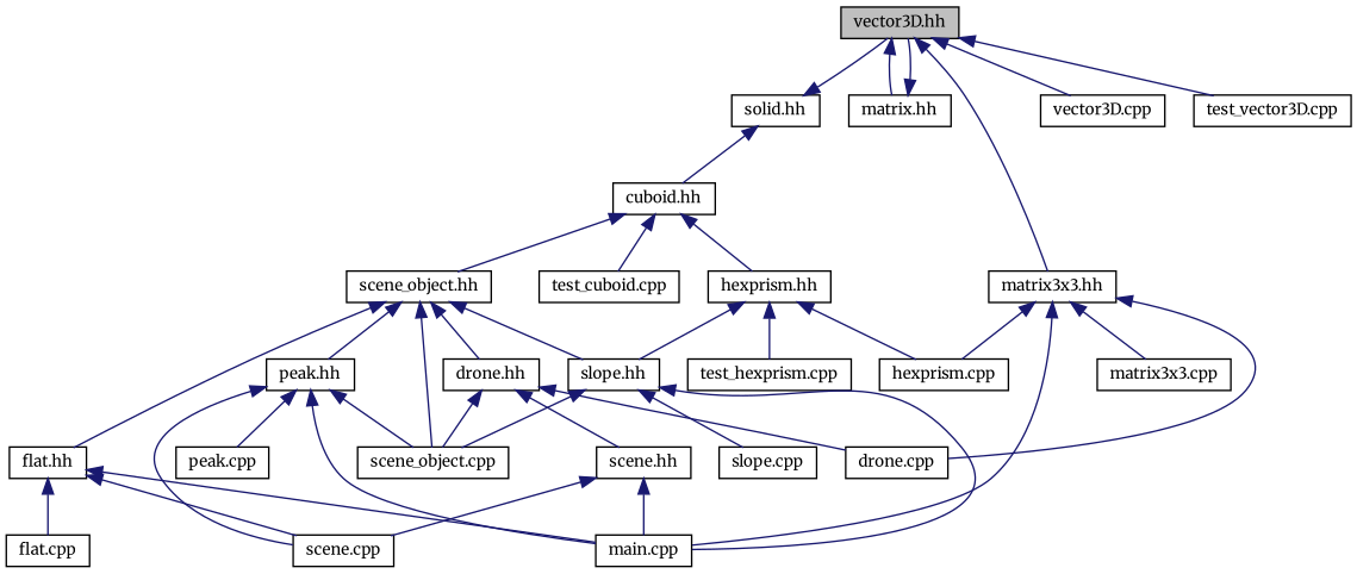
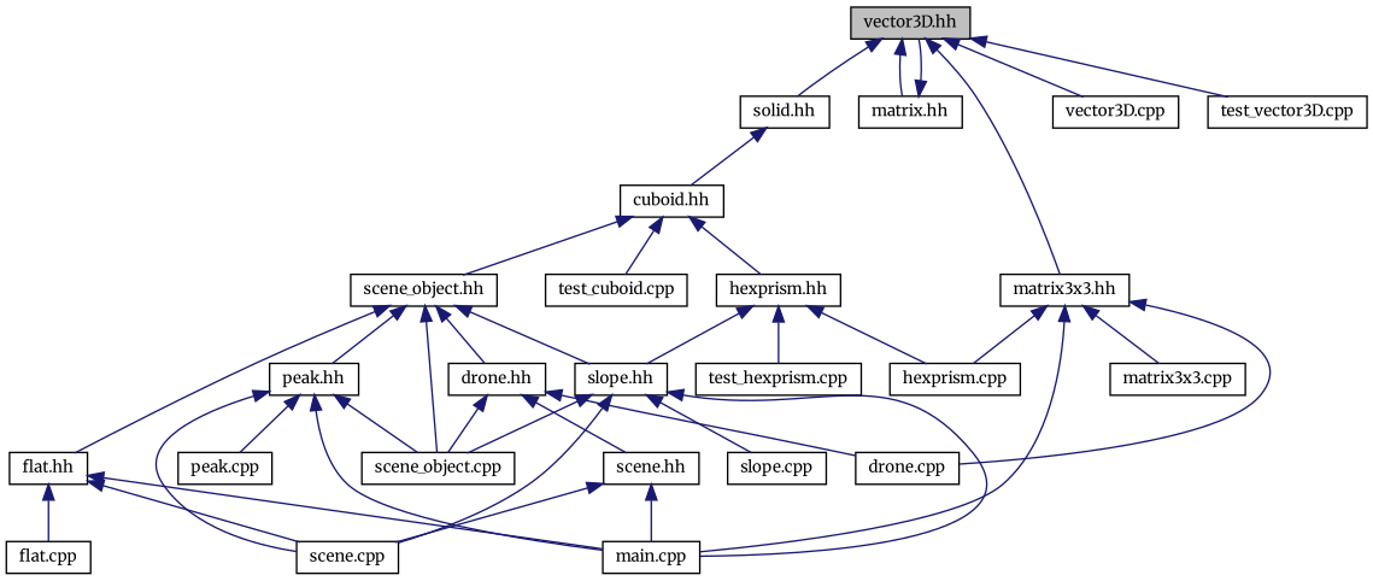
  digraph {
    fontname=Merriweather
    node [color=black fillcolor=white fontname=Merriweather fontsize=10 shape=record style=filled]
    edge [color=midnightblue dir=back fontname=Merriweather fontsize=10 labelfontname=Helvetica labelfontsize=10 style=solid]
    n1 [fillcolor=grey75 fontcolor=black height=0.2 label="vector3D.hh" width=0.4]
    n2 [height=0.2 label="solid.hh" width=0.4]
    n3 [height=0.2 label="matrix.hh" width=0.4]
    n4 [height=0.2 label="matrix3x3.hh" width=0.4]
    n5 [height=0.2 label="vector3D.cpp" width=0.4]
    n6 [height=0.2 label="test_vector3D.cpp" width=0.4]
    n7 [height=0.2 label="cuboid.hh" width=0.4]
    n8 [height=0.2 label="hexprism.cpp" width=0.4]
    n9 [height=0.2 label="drone.cpp" width=0.4]
    n10 [height=0.2 label="main.cpp" width=0.4]
    n11 [height=0.2 label="matrix3x3.cpp" width=0.4]
    n12 [height=0.2 label="hexprism.hh" width=0.4]
    n13 [height=0.2 label="scene_object.hh" width=0.4]
    n14 [height=0.2 label="test_cuboid.cpp" width=0.4]
    n15 [height=0.2 label="test_hexprism.cpp" width=0.4]
    n16 [height=0.2 label="slope.hh" width=0.4]
    n17 [height=0.2 label="drone.hh" width=0.4]
    n18 [height=0.2 label="scene_object.cpp" width=0.4]
    n19 [height=0.2 label="peak.hh" width=0.4]
    n20 [height=0.2 label="flat.hh" width=0.4]
    n21 [height=0.2 label="scene.hh" width=0.4]
    n22 [height=0.2 label="scene.cpp" width=0.4]
    n23 [height=0.2 label="slope.cpp" width=0.4]
    n24 [height=0.2 label="peak.cpp" width=0.4]
    n25 [height=0.2 label="flat.cpp" width=0.4]
-   n2 -> n1
+   n1 -> n2
    n1 -> n3
    n1 -> n4
    n1 -> n5
    n1 -> n6
    n2 -> n7
    n3 -> n1
    n4 -> n8
    n4 -> n9
    n4 -> n10
    n4 -> n11
    n7 -> n12
    n7 -> n13
    n7 -> n14
    n12 -> n8
    n12 -> n15
    n12 -> n16
    n13 -> n16
    n13 -> n17
    n13 -> n18
    n13 -> n19
    n13 -> n20
    n16 -> n10
    n16 -> n18
+   n16 -> n22
    n16 -> n23
    n17 -> n9
    n17 -> n18
    n17 -> n21
    n19 -> n10
    n19 -> n18
    n19 -> n22
    n19 -> n24
    n20 -> n10
    n20 -> n22
    n20 -> n25
    n21 -> n10
    n21 -> n22
  }
